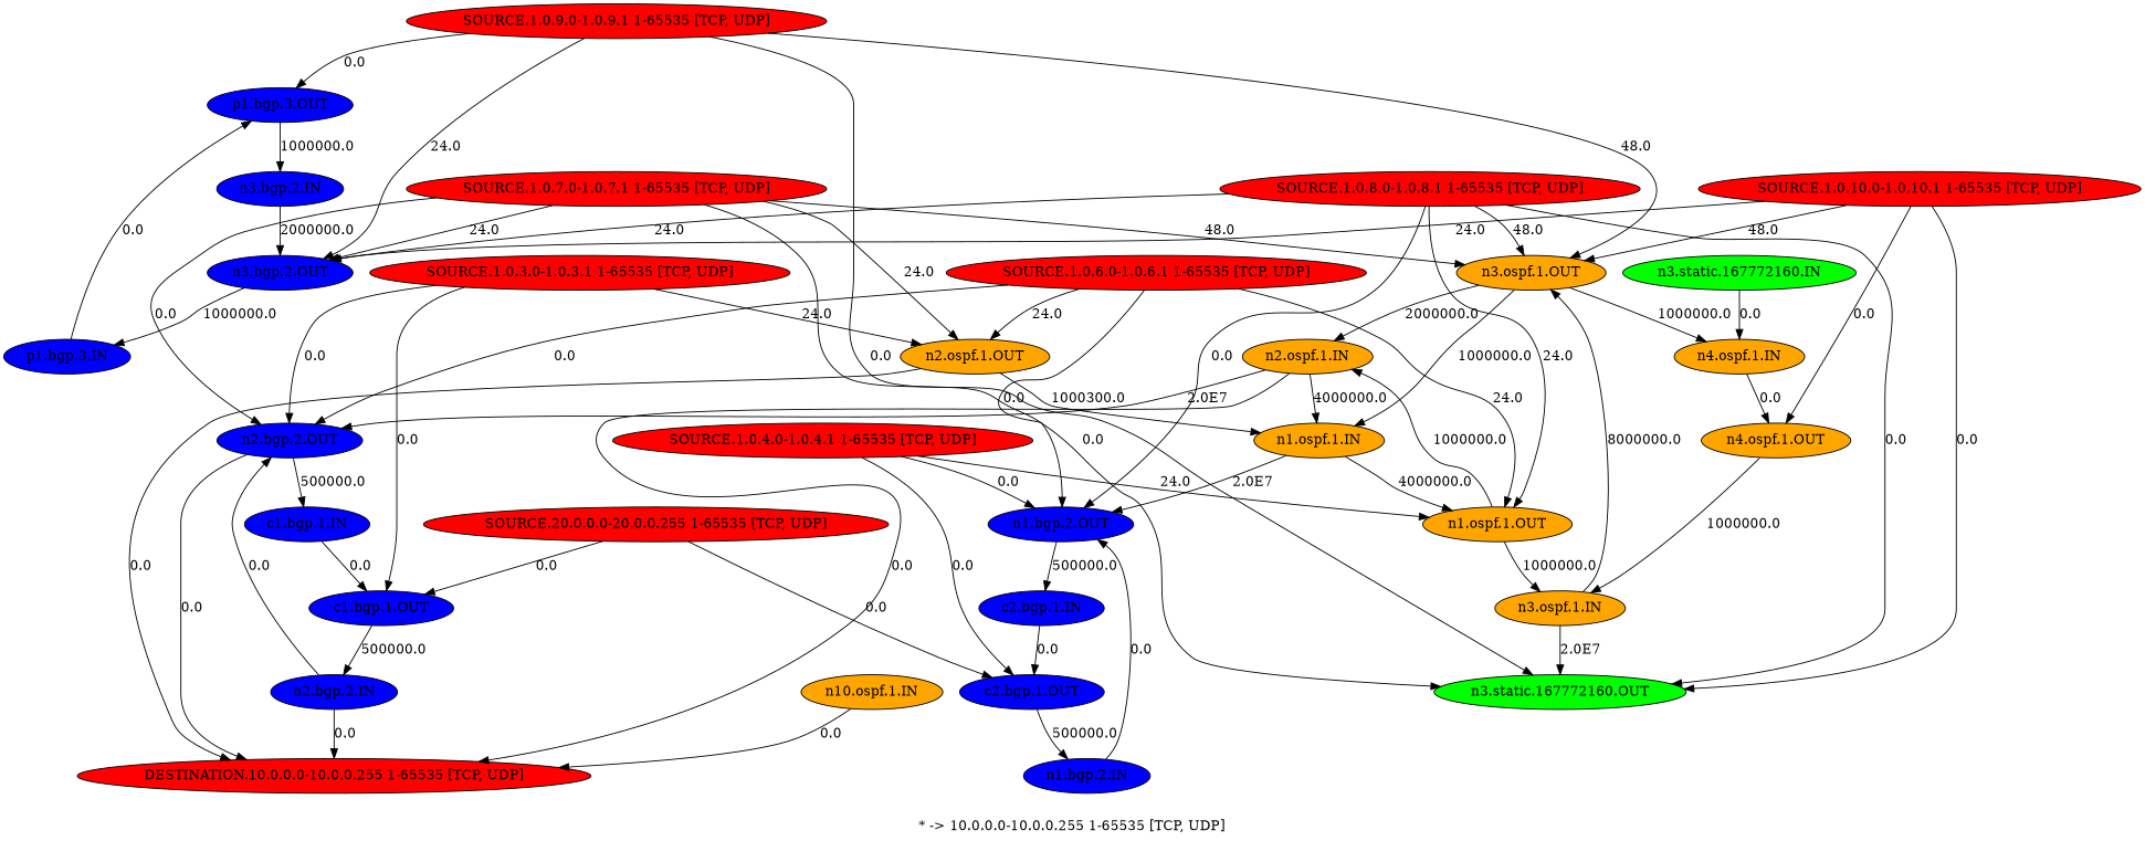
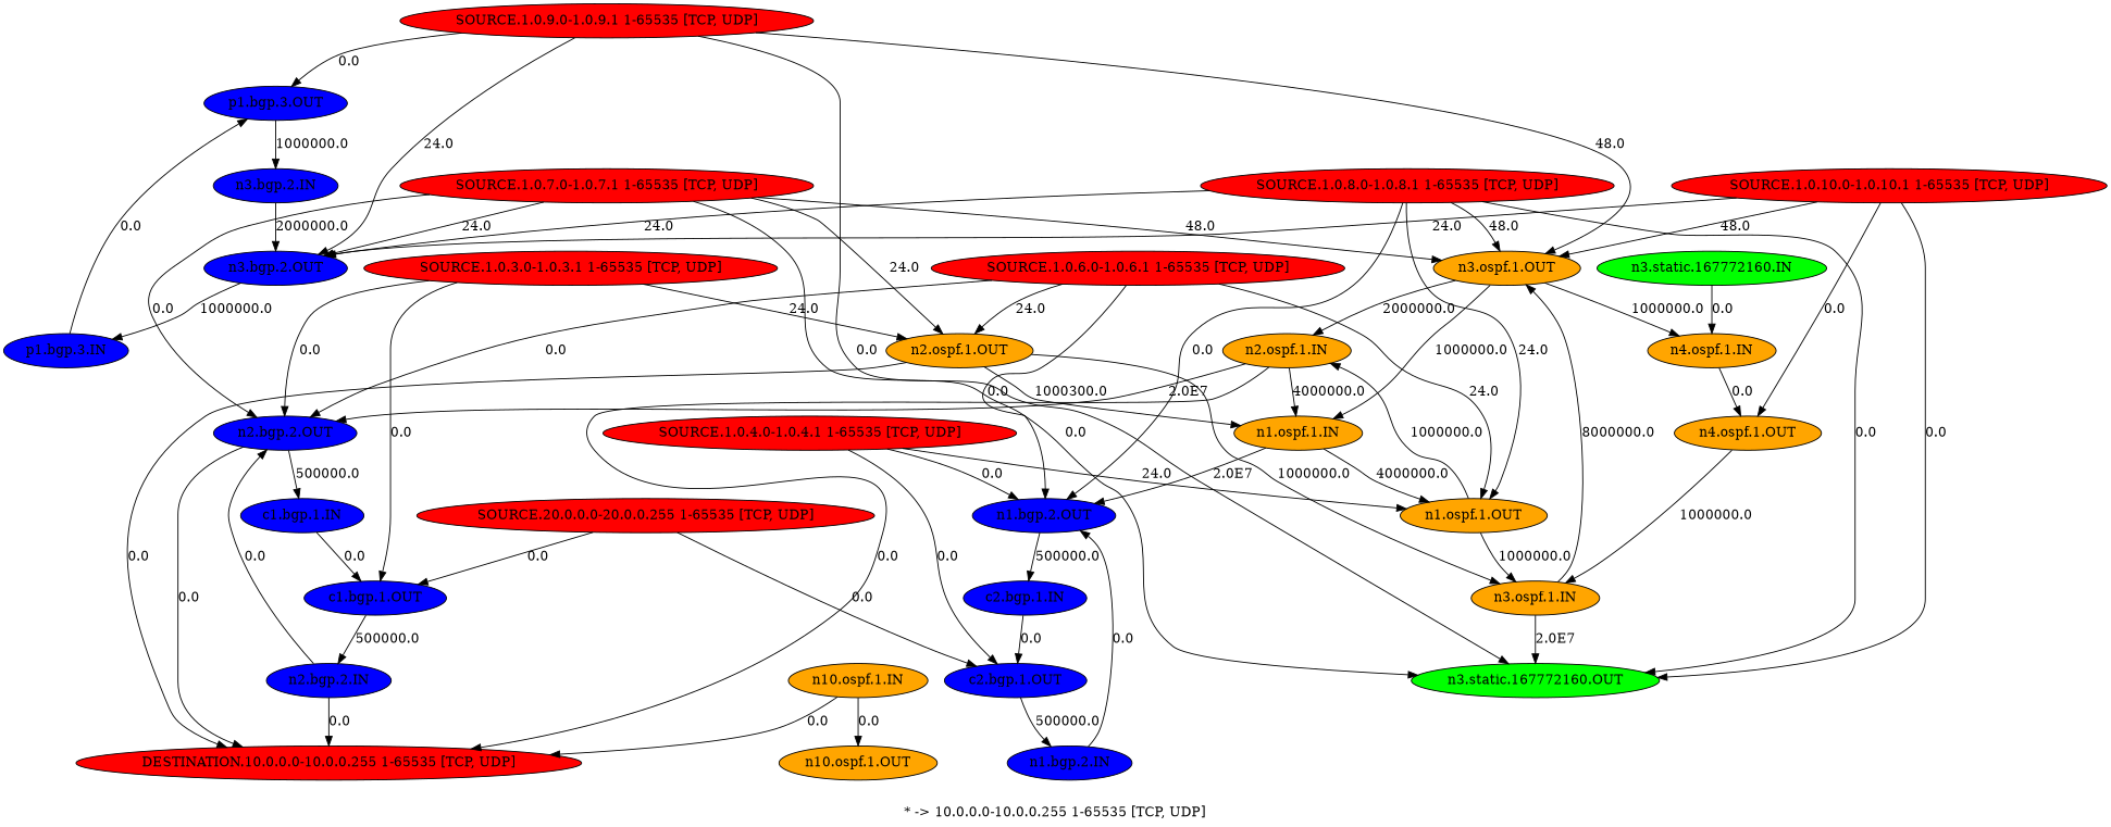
  digraph {
    label="* -> 10.0.0.0-10.0.0.255 1-65535 [TCP, UDP]"
    node [fillcolor=blue shape=oval style=filled]
    "p1.bgp.3.OUT"
    "n3.bgp.2.IN"
    "n3.bgp.2.OUT"
    "p1.bgp.3.IN"
    "n1.bgp.2.OUT"
    "c2.bgp.1.IN"
    "c2.bgp.1.OUT"
    "n1.bgp.2.IN"
    "n1.ospf.1.OUT" [fillcolor=orange]
    "n2.ospf.1.IN" [fillcolor=orange]
    "n3.ospf.1.IN" [fillcolor=orange]
    "n2.bgp.2.OUT"
    "DESTINATION.10.0.0.0-10.0.0.255 1-65535 [TCP, UDP]" [fillcolor=red]
    "n1.ospf.1.IN" [fillcolor=orange]
    "n3.ospf.1.OUT" [fillcolor=orange]
    "n3.static.167772160.OUT" [fillcolor=green]
    "c1.bgp.1.IN"
    "n2.ospf.1.OUT" [fillcolor=orange]
    "n4.ospf.1.IN" [fillcolor=orange]
    "c1.bgp.1.OUT"
    "n2.bgp.2.IN"
    "n4.ospf.1.OUT" [fillcolor=orange]
    "n3.static.167772160.IN" [fillcolor=green]
    "n10.ospf.1.IN" [fillcolor=orange]
+   "n10.ospf.1.OUT" [fillcolor=orange]
    "SOURCE.1.0.3.0-1.0.3.1 1-65535 [TCP, UDP]" [fillcolor=red]
    "SOURCE.1.0.4.0-1.0.4.1 1-65535 [TCP, UDP]" [fillcolor=red]
    "SOURCE.1.0.6.0-1.0.6.1 1-65535 [TCP, UDP]" [fillcolor=red]
    "SOURCE.1.0.7.0-1.0.7.1 1-65535 [TCP, UDP]" [fillcolor=red]
    "SOURCE.1.0.8.0-1.0.8.1 1-65535 [TCP, UDP]" [fillcolor=red]
    "SOURCE.1.0.9.0-1.0.9.1 1-65535 [TCP, UDP]" [fillcolor=red]
    "SOURCE.1.0.10.0-1.0.10.1 1-65535 [TCP, UDP]" [fillcolor=red]
    "SOURCE.20.0.0.0-20.0.0.255 1-65535 [TCP, UDP]" [fillcolor=red]
    "p1.bgp.3.OUT" -> "n3.bgp.2.IN" [label=1000000.0]
    "n3.bgp.2.IN" -> "n3.bgp.2.OUT" [label=2000000.0]
    "n3.bgp.2.OUT" -> "p1.bgp.3.IN" [label=1000000.0]
    "p1.bgp.3.IN" -> "p1.bgp.3.OUT" [label=0.0]
    "n1.bgp.2.OUT" -> "c2.bgp.1.IN" [label=500000.0]
    "c2.bgp.1.IN" -> "c2.bgp.1.OUT" [label=0.0]
    "c2.bgp.1.OUT" -> "n1.bgp.2.IN" [label=500000.0]
    "n1.bgp.2.IN" -> "n1.bgp.2.OUT" [label=0.0]
    "n1.ospf.1.OUT" -> "n2.ospf.1.IN" [label=1000000.0]
    "n1.ospf.1.OUT" -> "n3.ospf.1.IN" [label=1000000.0]
    "n2.ospf.1.IN" -> "n2.bgp.2.OUT" [label="2.0E7"]
    "n2.ospf.1.IN" -> "DESTINATION.10.0.0.0-10.0.0.255 1-65535 [TCP, UDP]" [label=0.0]
    "n2.ospf.1.IN" -> "n1.ospf.1.IN" [label=4000000.0]
    "n3.ospf.1.IN" -> "n3.ospf.1.OUT" [label=8000000.0]
    "n3.ospf.1.IN" -> "n3.static.167772160.OUT" [label="2.0E7"]
    "n2.bgp.2.OUT" -> "DESTINATION.10.0.0.0-10.0.0.255 1-65535 [TCP, UDP]" [label=0.0]
    "n2.bgp.2.OUT" -> "c1.bgp.1.IN" [label=500000.0]
    "n1.ospf.1.IN" -> "n1.bgp.2.OUT" [label="2.0E7"]
    "n1.ospf.1.IN" -> "n1.ospf.1.OUT" [label=4000000.0]
    "n3.ospf.1.OUT" -> "n2.ospf.1.IN" [label=2000000.0]
    "n3.ospf.1.OUT" -> "n1.ospf.1.IN" [label=1000000.0]
    "n3.ospf.1.OUT" -> "n4.ospf.1.IN" [label=1000000.0]
    "c1.bgp.1.IN" -> "c1.bgp.1.OUT" [label=0.0]
+   "n2.ospf.1.OUT" -> "n3.ospf.1.IN" [label=1000000.0]
    "n2.ospf.1.OUT" -> "DESTINATION.10.0.0.0-10.0.0.255 1-65535 [TCP, UDP]" [label=0.0]
    "n2.ospf.1.OUT" -> "n1.ospf.1.IN" [label=1000300.0]
    "n4.ospf.1.IN" -> "n4.ospf.1.OUT" [label=0.0]
    "c1.bgp.1.OUT" -> "n2.bgp.2.IN" [label=500000.0]
    "n2.bgp.2.IN" -> "n2.bgp.2.OUT" [label=0.0]
    "n2.bgp.2.IN" -> "DESTINATION.10.0.0.0-10.0.0.255 1-65535 [TCP, UDP]" [label=0.0]
    "n4.ospf.1.OUT" -> "n3.ospf.1.IN" [label=1000000.0]
    "n3.static.167772160.IN" -> "n4.ospf.1.IN" [label=0.0]
    "n10.ospf.1.IN" -> "DESTINATION.10.0.0.0-10.0.0.255 1-65535 [TCP, UDP]" [label=0.0]
+   "n10.ospf.1.IN" -> "n10.ospf.1.OUT" [label=0.0]
    "SOURCE.1.0.3.0-1.0.3.1 1-65535 [TCP, UDP]" -> "n2.bgp.2.OUT" [label=0.0]
    "SOURCE.1.0.3.0-1.0.3.1 1-65535 [TCP, UDP]" -> "n2.ospf.1.OUT" [label=24.0]
    "SOURCE.1.0.3.0-1.0.3.1 1-65535 [TCP, UDP]" -> "c1.bgp.1.OUT" [label=0.0]
    "SOURCE.1.0.4.0-1.0.4.1 1-65535 [TCP, UDP]" -> "n1.bgp.2.OUT" [label=0.0]
    "SOURCE.1.0.4.0-1.0.4.1 1-65535 [TCP, UDP]" -> "c2.bgp.1.OUT" [label=0.0]
    "SOURCE.1.0.4.0-1.0.4.1 1-65535 [TCP, UDP]" -> "n1.ospf.1.OUT" [label=24.0]
    "SOURCE.1.0.6.0-1.0.6.1 1-65535 [TCP, UDP]" -> "n1.bgp.2.OUT" [label=0.0]
    "SOURCE.1.0.6.0-1.0.6.1 1-65535 [TCP, UDP]" -> "n1.ospf.1.OUT" [label=24.0]
    "SOURCE.1.0.6.0-1.0.6.1 1-65535 [TCP, UDP]" -> "n2.bgp.2.OUT" [label=0.0]
    "SOURCE.1.0.6.0-1.0.6.1 1-65535 [TCP, UDP]" -> "n2.ospf.1.OUT" [label=24.0]
    "SOURCE.1.0.7.0-1.0.7.1 1-65535 [TCP, UDP]" -> "n3.bgp.2.OUT" [label=24.0]
    "SOURCE.1.0.7.0-1.0.7.1 1-65535 [TCP, UDP]" -> "n2.bgp.2.OUT" [label=0.0]
    "SOURCE.1.0.7.0-1.0.7.1 1-65535 [TCP, UDP]" -> "n3.ospf.1.OUT" [label=48.0]
    "SOURCE.1.0.7.0-1.0.7.1 1-65535 [TCP, UDP]" -> "n3.static.167772160.OUT" [label=0.0]
    "SOURCE.1.0.7.0-1.0.7.1 1-65535 [TCP, UDP]" -> "n2.ospf.1.OUT" [label=24.0]
    "SOURCE.1.0.8.0-1.0.8.1 1-65535 [TCP, UDP]" -> "n3.bgp.2.OUT" [label=24.0]
    "SOURCE.1.0.8.0-1.0.8.1 1-65535 [TCP, UDP]" -> "n1.bgp.2.OUT" [label=0.0]
    "SOURCE.1.0.8.0-1.0.8.1 1-65535 [TCP, UDP]" -> "n1.ospf.1.OUT" [label=24.0]
    "SOURCE.1.0.8.0-1.0.8.1 1-65535 [TCP, UDP]" -> "n3.ospf.1.OUT" [label=48.0]
    "SOURCE.1.0.8.0-1.0.8.1 1-65535 [TCP, UDP]" -> "n3.static.167772160.OUT" [label=0.0]
    "SOURCE.1.0.9.0-1.0.9.1 1-65535 [TCP, UDP]" -> "p1.bgp.3.OUT" [label=0.0]
    "SOURCE.1.0.9.0-1.0.9.1 1-65535 [TCP, UDP]" -> "n3.bgp.2.OUT" [label=24.0]
    "SOURCE.1.0.9.0-1.0.9.1 1-65535 [TCP, UDP]" -> "n3.ospf.1.OUT" [label=48.0]
    "SOURCE.1.0.9.0-1.0.9.1 1-65535 [TCP, UDP]" -> "n3.static.167772160.OUT" [label=0.0]
    "SOURCE.1.0.10.0-1.0.10.1 1-65535 [TCP, UDP]" -> "n3.bgp.2.OUT" [label=24.0]
    "SOURCE.1.0.10.0-1.0.10.1 1-65535 [TCP, UDP]" -> "n3.ospf.1.OUT" [label=48.0]
    "SOURCE.1.0.10.0-1.0.10.1 1-65535 [TCP, UDP]" -> "n3.static.167772160.OUT" [label=0.0]
    "SOURCE.1.0.10.0-1.0.10.1 1-65535 [TCP, UDP]" -> "n4.ospf.1.OUT" [label=0.0]
    "SOURCE.20.0.0.0-20.0.0.255 1-65535 [TCP, UDP]" -> "c2.bgp.1.OUT" [label=0.0]
    "SOURCE.20.0.0.0-20.0.0.255 1-65535 [TCP, UDP]" -> "c1.bgp.1.OUT" [label=0.0]
  }
